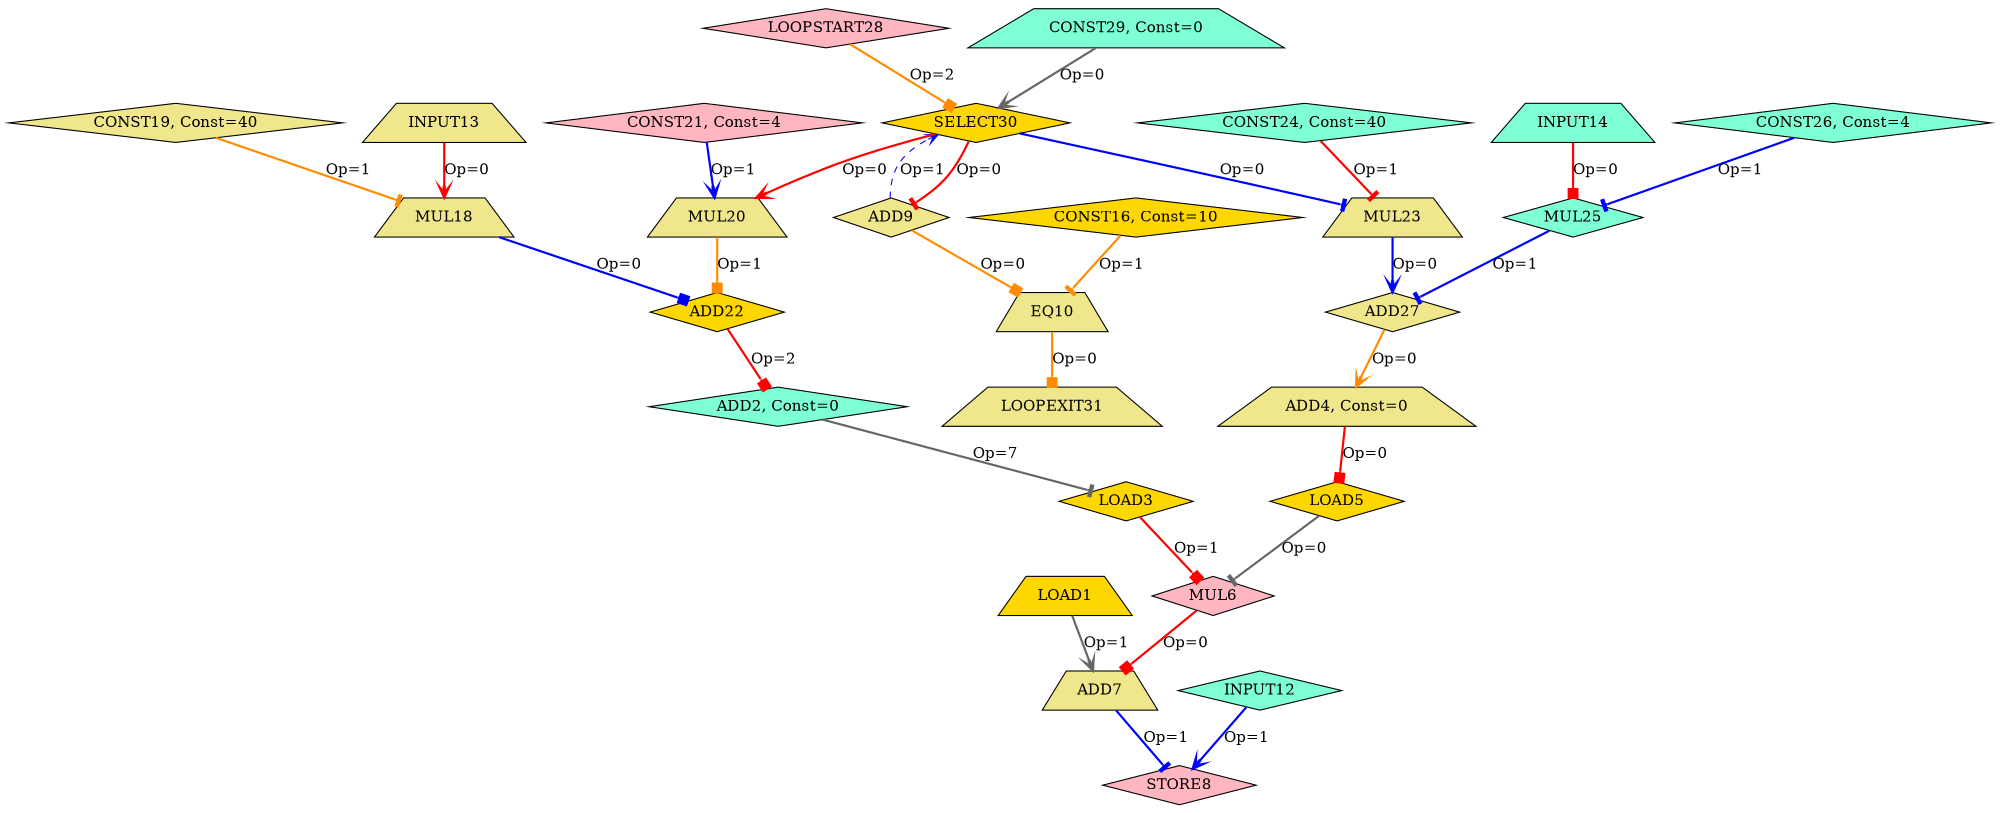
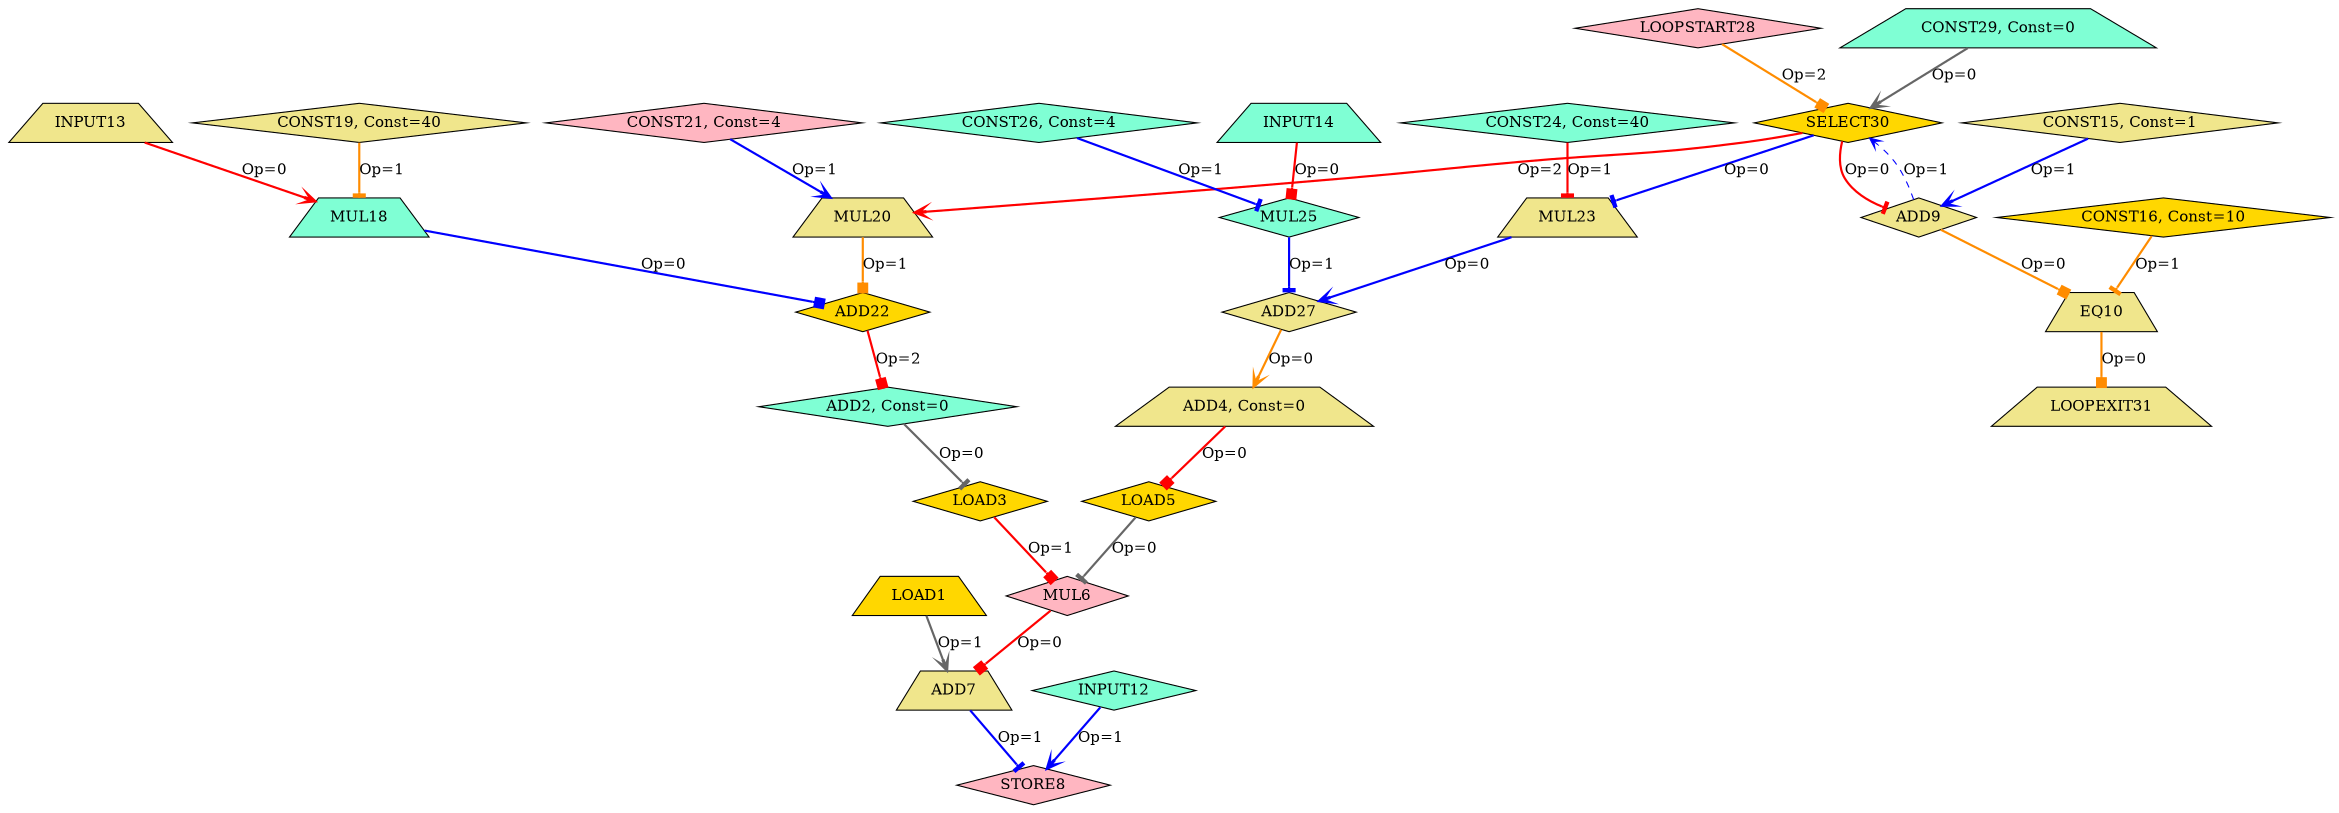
  digraph {
    node [color=black fillcolor=khaki shape=diamond style=filled]
    edge [arrowhead=vee color=blue style=bold]
    n1 [fillcolor=gold label=LOAD1 shape=trapezium]
    n2 [label=ADD7 shape=trapezium]
    n3 [fillcolor=lightpink label=STORE8]
    n4 [fillcolor=aquamarine label="ADD2, Const=0"]
    n5 [fillcolor=gold label=LOAD3]
    n6 [fillcolor=lightpink label=MUL6]
    n7 [label="ADD4, Const=0" shape=trapezium]
    n8 [fillcolor=gold label=LOAD5]
    n9 [label=ADD9]
    n10 [label=EQ10 shape=trapezium]
    n11 [fillcolor=gold label=SELECT30]
    n12 [label=LOOPEXIT31 shape=trapezium]
    n13 [label=MUL20 shape=trapezium]
    n14 [label=MUL23 shape=trapezium]
    n15 [fillcolor=aquamarine label=INPUT12]
    n16 [label=INPUT13 shape=trapezium]
-   n17 [label=MUL18 shape=trapezium]
+   n17 [fillcolor=aquamarine label=MUL18 shape=trapezium]
    n18 [fillcolor=gold label=ADD22]
    n19 [fillcolor=aquamarine label=INPUT14 shape=trapezium]
    n20 [fillcolor=aquamarine label=MUL25]
    n21 [label=ADD27]
+   n22 [label="CONST15, Const=1"]
    n23 [fillcolor=gold label="CONST16, Const=10"]
    n24 [label="CONST19, Const=40"]
    n25 [fillcolor=lightpink label="CONST21, Const=4"]
    n26 [fillcolor=aquamarine label="CONST24, Const=40"]
    n27 [fillcolor=aquamarine label="CONST26, Const=4"]
    n28 [fillcolor=lightpink label=LOOPSTART28]
    n29 [fillcolor=aquamarine label="CONST29, Const=0" shape=trapezium]
    n1 -> n2 [color=gray40 label="Op=1"]
    n2 -> n3 [arrowhead=tee label="Op=1"]
-   n4 -> n5 [arrowhead=tee color=gray40 label="Op=7"]
+   n4 -> n5 [arrowhead=tee color=gray40 label="Op=0"]
    n5 -> n6 [arrowhead=box color=red label="Op=1"]
    n6 -> n2 [arrowhead=box color=red label="Op=0"]
    n7 -> n8 [arrowhead=box color=red label="Op=0"]
    n8 -> n6 [arrowhead=tee color=gray40 label="Op=0"]
    n9 -> n10 [arrowhead=box color=darkorange label="Op=0"]
    n9 -> n11 [label="Op=1" style=dashed]
    n10 -> n12 [arrowhead=box color=darkorange label="Op=0"]
    n11 -> n9 [arrowhead=tee color=red label="Op=0"]
-   n11 -> n13 [color=red label="Op=0"]
+   n11 -> n13 [color=red label="Op=2"]
    n11 -> n14 [arrowhead=tee label="Op=0"]
    n13 -> n18 [arrowhead=box color=darkorange label="Op=1"]
    n14 -> n21 [label="Op=0"]
    n15 -> n3 [label="Op=1"]
    n16 -> n17 [color=red label="Op=0"]
    n17 -> n18 [arrowhead=box label="Op=0"]
    n18 -> n4 [arrowhead=box color=red label="Op=2"]
    n19 -> n20 [arrowhead=box color=red label="Op=0"]
    n20 -> n21 [arrowhead=tee label="Op=1"]
    n21 -> n7 [color=darkorange label="Op=0"]
+   n22 -> n9 [label="Op=1"]
    n23 -> n10 [arrowhead=tee color=darkorange label="Op=1"]
    n24 -> n17 [arrowhead=tee color=darkorange label="Op=1"]
    n25 -> n13 [label="Op=1"]
    n26 -> n14 [arrowhead=tee color=red label="Op=1"]
    n27 -> n20 [arrowhead=tee label="Op=1"]
    n28 -> n11 [arrowhead=box color=darkorange label="Op=2"]
    n29 -> n11 [color=gray40 label="Op=0"]
  }
